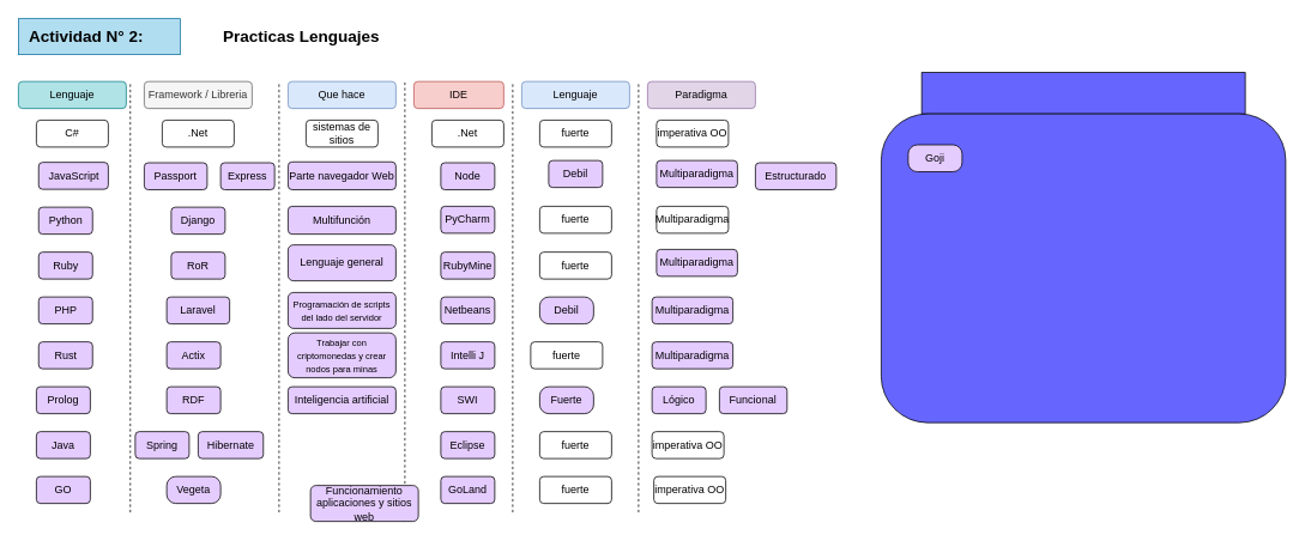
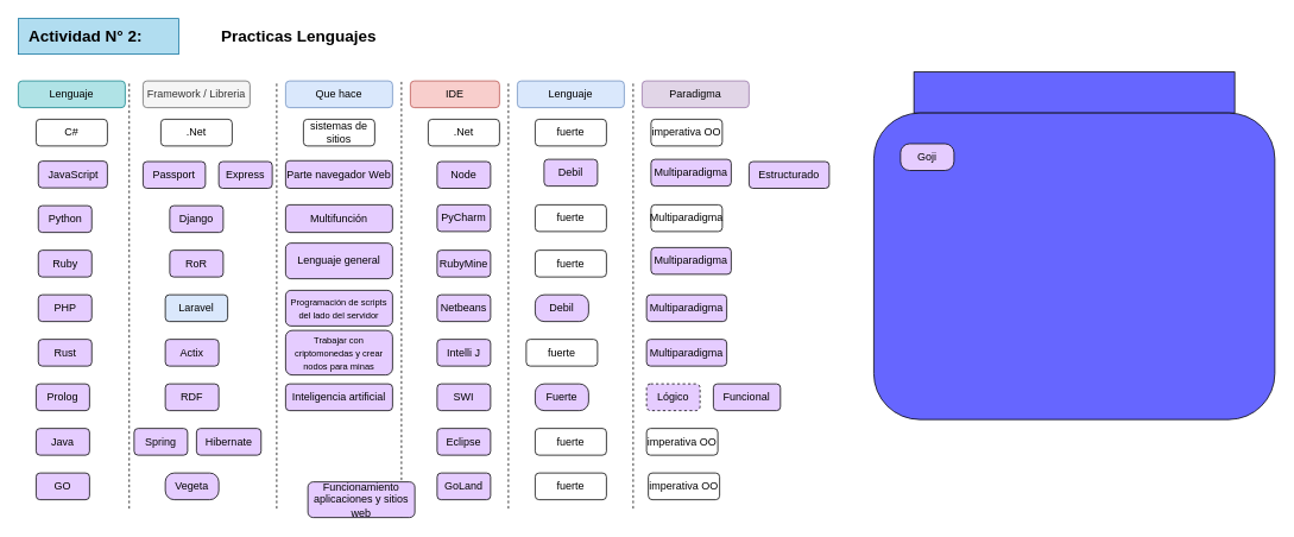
  <mxCell id="0" />
  <mxCell id="1" parent="0" />
  <mxCell id="2" value="" style="rounded=0;whiteSpace=wrap;html=1;fillColor=#b1ddf0;strokeColor=#10739e;" parent="1" vertex="1"><mxGeometry x="20" y="20" width="180" height="40" as="geometry" /></mxCell>
  <mxCell id="3" value="&lt;b&gt;&lt;font style=&quot;font-size: 18px&quot;&gt;Practicas Lenguajes&lt;/font&gt;&lt;/b&gt;" style="text;html=1;strokeColor=none;fillColor=none;align=center;verticalAlign=middle;whiteSpace=wrap;rounded=0;" parent="1" vertex="1"><mxGeometry x="220" y="20" width="230" height="40" as="geometry" /></mxCell>
  <mxCell id="4" value="&lt;b&gt;&lt;font style=&quot;font-size: 18px&quot;&gt;Actividad N° 2:&lt;/font&gt;&lt;/b&gt;" style="text;html=1;strokeColor=none;fillColor=none;align=left;verticalAlign=middle;whiteSpace=wrap;rounded=0;" parent="1" vertex="1"><mxGeometry x="30" y="20" width="230" height="40" as="geometry" /></mxCell>
  <mxCell id="5" value="" style="rounded=0;whiteSpace=wrap;html=1;fillColor=#6666FF;" parent="1" vertex="1"><mxGeometry x="1025" y="80" width="360" height="46" as="geometry" /></mxCell>
  <mxCell id="6" value="" style="rounded=1;whiteSpace=wrap;html=1;fillColor=#6666FF;" parent="1" vertex="1"><mxGeometry x="980" y="126" width="450" height="344" as="geometry" /></mxCell>
  <mxCell id="7" value="SWI" style="rounded=1;whiteSpace=wrap;html=1;fillColor=#E5CCFF;" parent="1" vertex="1"><mxGeometry x="490" y="430" width="60" height="30" as="geometry" /></mxCell>
  <mxCell id="8" value="Rust" style="rounded=1;whiteSpace=wrap;html=1;fillColor=#E5CCFF;" parent="1" vertex="1"><mxGeometry x="42.5" y="380" width="60" height="30" as="geometry" /></mxCell>
  <mxCell id="9" value="Prolog" style="rounded=1;whiteSpace=wrap;html=1;fillColor=#E5CCFF;" parent="1" vertex="1"><mxGeometry x="40" y="430" width="60" height="30" as="geometry" /></mxCell>
  <mxCell id="10" value="RDF" style="rounded=1;whiteSpace=wrap;html=1;fillColor=#E5CCFF;" parent="1" vertex="1"><mxGeometry x="185" y="430" width="60" height="30" as="geometry" /></mxCell>
- <mxCell id="11" value="Laravel" style="rounded=1;whiteSpace=wrap;html=1;fillColor=#E5CCFF;" parent="1" vertex="1"><mxGeometry x="185" y="330" width="70" height="30" as="geometry" /></mxCell>
+ <mxCell id="11" value="Laravel" style="rounded=1;whiteSpace=wrap;html=1;fillColor=#dae8fc;" parent="1" vertex="1"><mxGeometry x="185" y="330" width="70" height="30" as="geometry" /></mxCell>
  <mxCell id="12" value="Hibernate" style="rounded=1;whiteSpace=wrap;html=1;fillColor=#E5CCFF;" parent="1" vertex="1"><mxGeometry x="220" y="480" width="72.5" height="30" as="geometry" /></mxCell>
  <mxCell id="13" value="JavaScript" style="rounded=1;whiteSpace=wrap;html=1;fillColor=#E5CCFF;" parent="1" vertex="1"><mxGeometry x="42.5" y="180" width="77.5" height="30" as="geometry" /></mxCell>
  <mxCell id="14" value="PHP" style="rounded=1;whiteSpace=wrap;html=1;fillColor=#E5CCFF;" parent="1" vertex="1"><mxGeometry x="42.5" y="330" width="60" height="30" as="geometry" /></mxCell>
  <mxCell id="15" value="Django" style="rounded=1;whiteSpace=wrap;html=1;fillColor=#E5CCFF;" parent="1" vertex="1"><mxGeometry x="190" y="230" width="60" height="30" as="geometry" /></mxCell>
  <mxCell id="16" value="Passport" style="rounded=1;whiteSpace=wrap;html=1;fillColor=#E5CCFF;" parent="1" vertex="1"><mxGeometry x="160" y="180.5" width="70" height="30" as="geometry" /></mxCell>
  <mxCell id="17" value="Estructurado" style="rounded=1;whiteSpace=wrap;html=1;fillColor=#E5CCFF;" parent="1" vertex="1"><mxGeometry x="840" y="180.5" width="90" height="30" as="geometry" /></mxCell>
  <mxCell id="18" value="Express" style="rounded=1;whiteSpace=wrap;html=1;fillColor=#E5CCFF;" parent="1" vertex="1"><mxGeometry x="245" y="180.5" width="60" height="30" as="geometry" /></mxCell>
  <mxCell id="19" value="Ruby" style="rounded=1;whiteSpace=wrap;html=1;fillColor=#E5CCFF;" parent="1" vertex="1"><mxGeometry x="42.5" y="280" width="60" height="30" as="geometry" /></mxCell>
  <mxCell id="20" value="RoR" style="rounded=1;whiteSpace=wrap;html=1;fillColor=#E5CCFF;" parent="1" vertex="1"><mxGeometry x="190" y="280" width="60" height="30" as="geometry" /></mxCell>
  <mxCell id="21" value="Node" style="rounded=1;whiteSpace=wrap;html=1;fillColor=#E5CCFF;" parent="1" vertex="1"><mxGeometry x="490" y="180.5" width="60" height="30" as="geometry" /></mxCell>
- <mxCell id="22" value="Lógico" style="rounded=1;whiteSpace=wrap;html=1;fillColor=#E5CCFF;" parent="1" vertex="1"><mxGeometry x="725" y="430" width="60" height="30" as="geometry" /></mxCell>
+ <mxCell id="22" value="Lógico" style="rounded=1;whiteSpace=wrap;html=1;fillColor=#E5CCFF;dashed=1;" parent="1" vertex="1"><mxGeometry x="725" y="430" width="60" height="30" as="geometry" /></mxCell>
  <mxCell id="23" value="Multiparadigma" style="rounded=1;whiteSpace=wrap;html=1;fillColor=#E5CCFF;" parent="1" vertex="1"><mxGeometry x="730" y="178" width="90" height="30" as="geometry" /></mxCell>
  <mxCell id="24" value="Spring" style="rounded=1;whiteSpace=wrap;html=1;fillColor=#E5CCFF;" parent="1" vertex="1"><mxGeometry x="150" y="480" width="60" height="30" as="geometry" /></mxCell>
  <mxCell id="25" value="Funcional" style="rounded=1;whiteSpace=wrap;html=1;fillColor=#E5CCFF;" parent="1" vertex="1"><mxGeometry x="800" y="430" width="75.25" height="30" as="geometry" /></mxCell>
  <mxCell id="26" value="Actix" style="rounded=1;whiteSpace=wrap;html=1;fillColor=#E5CCFF;" parent="1" vertex="1"><mxGeometry x="185" y="380" width="60" height="30" as="geometry" /></mxCell>
  <mxCell id="27" value="Lenguaje" style="rounded=1;whiteSpace=wrap;html=1;fillColor=#b0e3e6;strokeColor=#0e8088;" parent="1" vertex="1"><mxGeometry x="20" y="90" width="120" height="30" as="geometry" /></mxCell>
  <mxCell id="28" value="Framework / Libreria" style="rounded=1;whiteSpace=wrap;html=1;fillColor=#f5f5f5;strokeColor=#666666;fontColor=#333333;" parent="1" vertex="1"><mxGeometry x="160" y="90" width="120" height="30" as="geometry" /></mxCell>
  <mxCell id="29" value="Que hace" style="rounded=1;whiteSpace=wrap;html=1;fillColor=#dae8fc;strokeColor=#6c8ebf;" parent="1" vertex="1"><mxGeometry x="320" y="90" width="120" height="30" as="geometry" /></mxCell>
  <mxCell id="30" value="IDE" style="rounded=1;whiteSpace=wrap;html=1;fillColor=#f8cecc;strokeColor=#b85450;" parent="1" vertex="1"><mxGeometry x="460" y="90" width="100" height="30" as="geometry" /></mxCell>
  <mxCell id="31" value="Lenguaje" style="rounded=1;whiteSpace=wrap;html=1;fillColor=#dae8fc;strokeColor=#6c8ebf;" parent="1" vertex="1"><mxGeometry x="580" y="90" width="120" height="30" as="geometry" /></mxCell>
  <mxCell id="32" value="Paradigma" style="rounded=1;whiteSpace=wrap;html=1;fillColor=#e1d5e7;strokeColor=#9673a6;" parent="1" vertex="1"><mxGeometry x="720" y="90" width="120" height="30" as="geometry" /></mxCell>
  <mxCell id="33" value="" style="endArrow=none;dashed=1;html=1;" parent="1" edge="1"><mxGeometry width="50" height="50" relative="1" as="geometry"><mxPoint x="144.5" y="570" as="sourcePoint" /><mxPoint x="144.5" y="90" as="targetPoint" /></mxGeometry></mxCell>
  <mxCell id="34" value="" style="endArrow=none;dashed=1;html=1;" parent="1" edge="1"><mxGeometry width="50" height="50" relative="1" as="geometry"><mxPoint x="310" y="570" as="sourcePoint" /><mxPoint x="310" y="90" as="targetPoint" /></mxGeometry></mxCell>
  <mxCell id="35" value="" style="endArrow=none;dashed=1;html=1;" parent="1" edge="1"><mxGeometry width="50" height="50" relative="1" as="geometry"><mxPoint x="450" y="580" as="sourcePoint" /><mxPoint x="450" y="90" as="targetPoint" /></mxGeometry></mxCell>
  <mxCell id="36" value="" style="endArrow=none;dashed=1;html=1;" parent="1" edge="1"><mxGeometry width="50" height="50" relative="1" as="geometry"><mxPoint x="570" y="570" as="sourcePoint" /><mxPoint x="570" y="90" as="targetPoint" /></mxGeometry></mxCell>
  <mxCell id="37" value="" style="endArrow=none;dashed=1;html=1;" parent="1" edge="1"><mxGeometry width="50" height="50" relative="1" as="geometry"><mxPoint x="710" y="570" as="sourcePoint" /><mxPoint x="710" y="90" as="targetPoint" /></mxGeometry></mxCell>
  <mxCell id="38" value="fuerte" style="rounded=1;whiteSpace=wrap;html=1;" parent="1" vertex="1"><mxGeometry x="600" y="133" width="80" height="30" as="geometry" /></mxCell>
  <mxCell id="39" value=".Net" style="rounded=1;whiteSpace=wrap;html=1;" parent="1" vertex="1"><mxGeometry x="480" y="133" width="80" height="30" as="geometry" /></mxCell>
  <mxCell id="40" value=".Net" style="rounded=1;whiteSpace=wrap;html=1;" parent="1" vertex="1"><mxGeometry x="180" y="133" width="80" height="30" as="geometry" /></mxCell>
  <mxCell id="41" value="sistemas de sitios" style="rounded=1;whiteSpace=wrap;html=1;" parent="1" vertex="1"><mxGeometry x="340" y="133" width="80" height="30" as="geometry" /></mxCell>
  <mxCell id="42" value="imperativa OO" style="rounded=1;whiteSpace=wrap;html=1;" parent="1" vertex="1"><mxGeometry x="730" y="133" width="80" height="30" as="geometry" /></mxCell>
  <mxCell id="43" value="C#" style="rounded=1;whiteSpace=wrap;html=1;" parent="1" vertex="1"><mxGeometry x="40" y="133" width="80" height="30" as="geometry" /></mxCell>
  <mxCell id="44" value="Python" style="rounded=1;whiteSpace=wrap;html=1;fillColor=#E5CCFF;" parent="1" vertex="1"><mxGeometry x="42.5" y="230" width="60" height="30" as="geometry" /></mxCell>
  <mxCell id="45" value="Debil" style="rounded=1;whiteSpace=wrap;html=1;fillColor=#E5CCFF;" parent="1" vertex="1"><mxGeometry x="610" y="178" width="60" height="30" as="geometry" /></mxCell>
  <mxCell id="46" value="fuerte" style="rounded=1;whiteSpace=wrap;html=1;" parent="1" vertex="1"><mxGeometry x="600" y="229" width="80" height="30" as="geometry" /></mxCell>
  <mxCell id="47" value="Multiparadigma" style="rounded=1;whiteSpace=wrap;html=1;" parent="1" vertex="1"><mxGeometry x="730" y="229" width="80" height="30" as="geometry" /></mxCell>
  <mxCell id="48" value="Parte navegador Web" style="rounded=1;whiteSpace=wrap;html=1;fillColor=#E5CCFF;" parent="1" vertex="1"><mxGeometry x="320" y="179.5" width="120" height="31" as="geometry" /></mxCell>
  <mxCell id="49" value="fuerte" style="rounded=1;whiteSpace=wrap;html=1;" parent="1" vertex="1"><mxGeometry x="590" y="380" width="80" height="30" as="geometry" /></mxCell>
  <mxCell id="50" value="fuerte" style="rounded=1;whiteSpace=wrap;html=1;" parent="1" vertex="1"><mxGeometry x="600" y="280" width="80" height="30" as="geometry" /></mxCell>
  <mxCell id="51" value="Debil" style="rounded=1;whiteSpace=wrap;html=1;fillColor=#E5CCFF;arcSize=34;" parent="1" vertex="1"><mxGeometry x="600" y="330" width="60" height="30" as="geometry" /></mxCell>
  <mxCell id="52" value="PyCharm" style="rounded=1;whiteSpace=wrap;html=1;fillColor=#E5CCFF;" parent="1" vertex="1"><mxGeometry x="490" y="229" width="60" height="30" as="geometry" /></mxCell>
  <mxCell id="53" value="&lt;font style=&quot;font-size: 10px&quot;&gt;Programación de scripts del lado del servidor&lt;/font&gt;" style="rounded=1;whiteSpace=wrap;html=1;fillColor=#E5CCFF;" parent="1" vertex="1"><mxGeometry x="320" y="325" width="120" height="40" as="geometry" /></mxCell>
  <mxCell id="54" value="Multiparadigma" style="rounded=1;whiteSpace=wrap;html=1;fillColor=#E5CCFF;" parent="1" vertex="1"><mxGeometry x="730" y="277" width="90" height="30" as="geometry" /></mxCell>
  <mxCell id="55" value="Java" style="rounded=1;whiteSpace=wrap;html=1;fillColor=#E5CCFF;" parent="1" vertex="1"><mxGeometry x="40" y="480" width="60" height="30" as="geometry" /></mxCell>
  <mxCell id="56" value="&lt;font style=&quot;font-size: 10px&quot;&gt;Trabajar con criptomonedas y crear nodos para minas&lt;/font&gt;" style="rounded=1;whiteSpace=wrap;html=1;fillColor=#E5CCFF;" parent="1" vertex="1"><mxGeometry x="320" y="370" width="120" height="50" as="geometry" /></mxCell>
  <mxCell id="57" value="Eclipse" style="rounded=1;whiteSpace=wrap;html=1;fillColor=#E5CCFF;" parent="1" vertex="1"><mxGeometry x="490" y="480" width="60" height="30" as="geometry" /></mxCell>
  <mxCell id="58" value="fuerte" style="rounded=1;whiteSpace=wrap;html=1;" parent="1" vertex="1"><mxGeometry x="600" y="480" width="80" height="30" as="geometry" /></mxCell>
  <mxCell id="59" value="imperativa OO" style="rounded=1;whiteSpace=wrap;html=1;" parent="1" vertex="1"><mxGeometry x="725" y="480" width="80" height="30" as="geometry" /></mxCell>
  <mxCell id="60" value="Multifunción" style="rounded=1;whiteSpace=wrap;html=1;fillColor=#E5CCFF;" parent="1" vertex="1"><mxGeometry x="320" y="229" width="120" height="31" as="geometry" /></mxCell>
  <mxCell id="61" value="Multiparadigma" style="rounded=1;whiteSpace=wrap;html=1;fillColor=#E5CCFF;" parent="1" vertex="1"><mxGeometry x="725" y="330" width="90" height="30" as="geometry" /></mxCell>
  <mxCell id="62" value="Fuerte" style="rounded=1;whiteSpace=wrap;html=1;fillColor=#E5CCFF;arcSize=34;" parent="1" vertex="1"><mxGeometry x="600" y="430" width="60" height="30" as="geometry" /></mxCell>
  <mxCell id="63" value="Multiparadigma" style="rounded=1;whiteSpace=wrap;html=1;fillColor=#E5CCFF;" parent="1" vertex="1"><mxGeometry x="725" y="380" width="90" height="30" as="geometry" /></mxCell>
  <mxCell id="64" value="Goji" style="rounded=1;whiteSpace=wrap;html=1;fillColor=#E5CCFF;arcSize=34;" parent="1" vertex="1"><mxGeometry x="1010" y="160.5" width="60" height="30" as="geometry" /></mxCell>
  <mxCell id="65" value="Vegeta" style="rounded=1;whiteSpace=wrap;html=1;fillColor=#E5CCFF;arcSize=34;" parent="1" vertex="1"><mxGeometry x="185" y="530" width="60" height="30" as="geometry" /></mxCell>
  <mxCell id="66" value="Netbeans" style="rounded=1;whiteSpace=wrap;html=1;fillColor=#E5CCFF;" parent="1" vertex="1"><mxGeometry x="490" y="330" width="60" height="30" as="geometry" /></mxCell>
  <mxCell id="67" value="RubyMine" style="rounded=1;whiteSpace=wrap;html=1;fillColor=#E5CCFF;" parent="1" vertex="1"><mxGeometry x="490" y="280" width="60" height="30" as="geometry" /></mxCell>
  <mxCell id="68" value="Intelli J" style="rounded=1;whiteSpace=wrap;html=1;fillColor=#E5CCFF;" parent="1" vertex="1"><mxGeometry x="490" y="380" width="60" height="30" as="geometry" /></mxCell>
  <mxCell id="69" value="Inteligencia artificial" style="rounded=1;whiteSpace=wrap;html=1;fillColor=#E5CCFF;" parent="1" vertex="1"><mxGeometry x="320" y="430" width="120" height="30" as="geometry" /></mxCell>
  <mxCell id="70" value="Lenguaje general" style="rounded=1;whiteSpace=wrap;html=1;fillColor=#E5CCFF;" parent="1" vertex="1"><mxGeometry x="320" y="272" width="120" height="40" as="geometry" /></mxCell>
  <mxCell id="71" value="Funcionamiento aplicaciones y sitios web" style="rounded=1;whiteSpace=wrap;html=1;fillColor=#E5CCFF;" parent="1" vertex="1"><mxGeometry x="345" y="540" width="120" height="40" as="geometry" /></mxCell>
  <mxCell id="72" value="GO" style="rounded=1;whiteSpace=wrap;html=1;fillColor=#E5CCFF;" parent="1" vertex="1"><mxGeometry x="40" y="530" width="60" height="30" as="geometry" /></mxCell>
  <mxCell id="73" value="fuerte" style="rounded=1;whiteSpace=wrap;html=1;" vertex="1" parent="1"><mxGeometry x="600" y="530" width="80" height="30" as="geometry" /></mxCell>
  <mxCell id="74" value="imperativa OO" style="rounded=1;whiteSpace=wrap;html=1;" vertex="1" parent="1"><mxGeometry x="727" y="530" width="80" height="30" as="geometry" /></mxCell>
  <mxCell id="75" value="GoLand" style="rounded=1;whiteSpace=wrap;html=1;fillColor=#E5CCFF;" vertex="1" parent="1"><mxGeometry x="490" y="530" width="60" height="30" as="geometry" /></mxCell>
